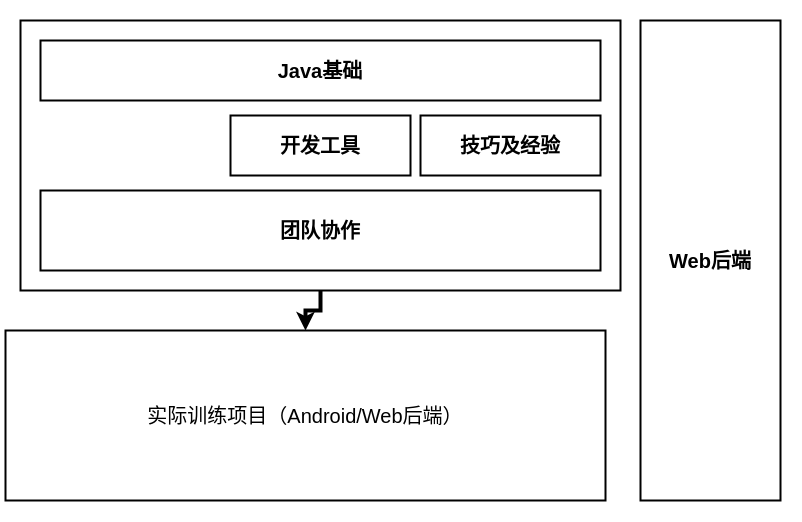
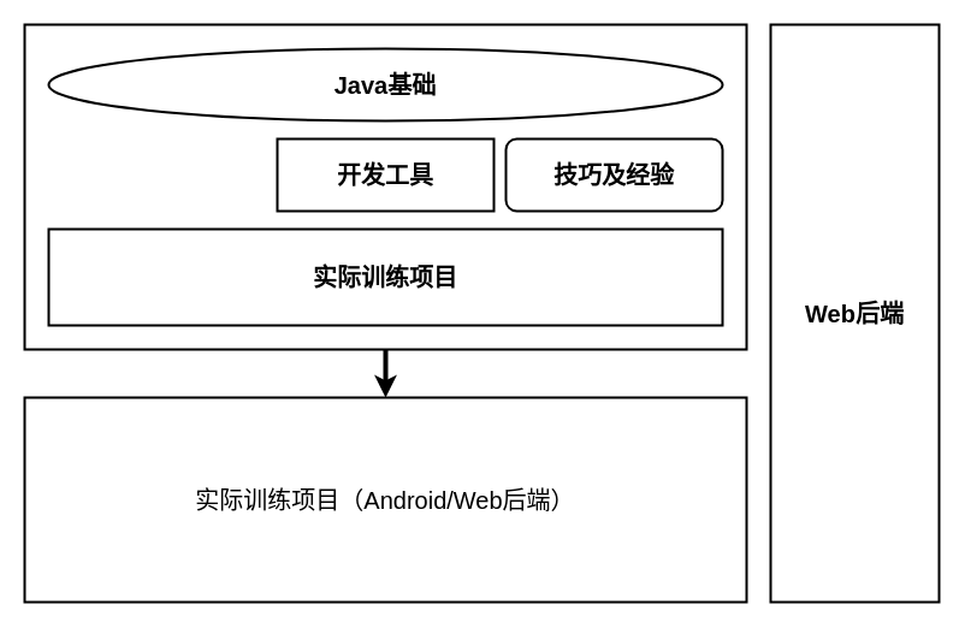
  <mxCell id="0" />
  <mxCell id="1" parent="0" />
  <mxCell id="2" style="edgeStyle=orthogonalEdgeStyle;rounded=0;html=1;entryX=0.5;entryY=0;jettySize=auto;orthogonalLoop=1;strokeWidth=4;" edge="1" parent="1" source="3" target="7"><mxGeometry relative="1" as="geometry" /></mxCell>
  <mxCell id="3" value="" style="rounded=0;whiteSpace=wrap;html=1;strokeWidth=2;fontSize=20;" parent="1" vertex="1"><mxGeometry x="20" y="20" width="600" height="270" as="geometry" /></mxCell>
- <mxCell id="4" value="Java基础" style="rounded=0;whiteSpace=wrap;html=1;strokeWidth=2;fontSize=20;fontStyle=1" parent="1" vertex="1"><mxGeometry x="40" y="40" width="560" height="60" as="geometry" /></mxCell>
+ <mxCell id="4" value="Java基础" style="ellipse;whiteSpace=wrap;html=1;strokeWidth=2;fontSize=20;fontStyle=1;" parent="1" vertex="1"><mxGeometry x="40" y="40" width="560" height="60" as="geometry" /></mxCell>
  <mxCell id="5" value="开发工具" style="rounded=0;whiteSpace=wrap;html=1;strokeWidth=2;fontSize=20;fontStyle=1" parent="1" vertex="1"><mxGeometry x="230" y="115" width="180" height="60" as="geometry" /></mxCell>
- <mxCell id="6" value="技巧及经验" style="rounded=0;whiteSpace=wrap;html=1;strokeWidth=2;fontSize=20;fontStyle=1" parent="1" vertex="1"><mxGeometry x="420" y="115" width="180" height="60" as="geometry" /></mxCell>
- <mxCell id="7" value="实际训练项目（Android/Web后端）" style="rounded=0;whiteSpace=wrap;html=1;strokeWidth=2;fontSize=20;" vertex="1" parent="1"><mxGeometry x="5" y="330" width="600" height="170" as="geometry" /></mxCell>
- <mxCell id="8" value="团队协作" style="rounded=0;whiteSpace=wrap;html=1;strokeWidth=2;fontSize=20;fontStyle=1" vertex="1" parent="1"><mxGeometry x="40" y="190" width="560" height="80" as="geometry" /></mxCell>
+ <mxCell id="6" value="技巧及经验" style="whiteSpace=wrap;html=1;strokeWidth=2;fontSize=20;fontStyle=1;rounded=1;" parent="1" vertex="1"><mxGeometry x="420" y="115" width="180" height="60" as="geometry" /></mxCell>
+ <mxCell id="7" value="实际训练项目（Android/Web后端）" style="rounded=0;whiteSpace=wrap;html=1;strokeWidth=2;fontSize=20;" vertex="1" parent="1"><mxGeometry x="20" y="330" width="600" height="170" as="geometry" /></mxCell>
+ <mxCell id="8" value="实际训练项目" style="rounded=0;whiteSpace=wrap;html=1;strokeWidth=2;fontSize=20;fontStyle=1" vertex="1" parent="1"><mxGeometry x="40" y="190" width="560" height="80" as="geometry" /></mxCell>
  <mxCell id="9" value="Web后端" style="rounded=0;whiteSpace=wrap;html=1;strokeWidth=2;fontSize=20;fontStyle=1" vertex="1" parent="1"><mxGeometry x="640" y="20" width="140" height="480" as="geometry" /></mxCell>
